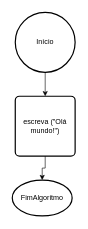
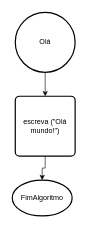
  <mxCell id="0" />
  <mxCell id="1" parent="0" />
  <mxCell id="2" style="edgeStyle=orthogonalEdgeStyle;rounded=0;orthogonalLoop=1;jettySize=auto;html=1;exitX=0.5;exitY=1;exitDx=0;exitDy=0;exitPerimeter=0;entryX=0.5;entryY=0;entryDx=0;entryDy=0;" edge="1" parent="1" source="3" target="5"><mxGeometry relative="1" as="geometry" /></mxCell>
- <mxCell id="3" value="Início" style="strokeWidth=2;html=1;shape=mxgraph.flowchart.start_2;whiteSpace=wrap;" vertex="1" parent="1"><mxGeometry x="25" y="20" width="100" height="100" as="geometry" /></mxCell>
+ <mxCell id="3" value="Olá" style="strokeWidth=2;html=1;shape=mxgraph.flowchart.start_2;whiteSpace=wrap;" vertex="1" parent="1"><mxGeometry x="25" y="20" width="100" height="100" as="geometry" /></mxCell>
  <mxCell id="4" style="edgeStyle=orthogonalEdgeStyle;rounded=0;orthogonalLoop=1;jettySize=auto;html=1;exitX=0.5;exitY=1;exitDx=0;exitDy=0;entryX=0.5;entryY=0;entryDx=0;entryDy=0;entryPerimeter=0;" edge="1" parent="1" source="5" target="6"><mxGeometry relative="1" as="geometry" /></mxCell>
  <mxCell id="5" value="&lt;p class=&quot;MsoNormal&quot;&gt;escreva (&quot;Olá mundo!&quot;)&lt;/p&gt;" style="rounded=1;whiteSpace=wrap;html=1;absoluteArcSize=1;arcSize=14;strokeWidth=2;" vertex="1" parent="1"><mxGeometry x="25" y="160" width="100" height="100" as="geometry" /></mxCell>
  <mxCell id="6" value="FimAlgoritmo" style="strokeWidth=2;html=1;shape=mxgraph.flowchart.start_1;whiteSpace=wrap;" vertex="1" parent="1"><mxGeometry x="20" y="300" width="100" height="60" as="geometry" /></mxCell>
